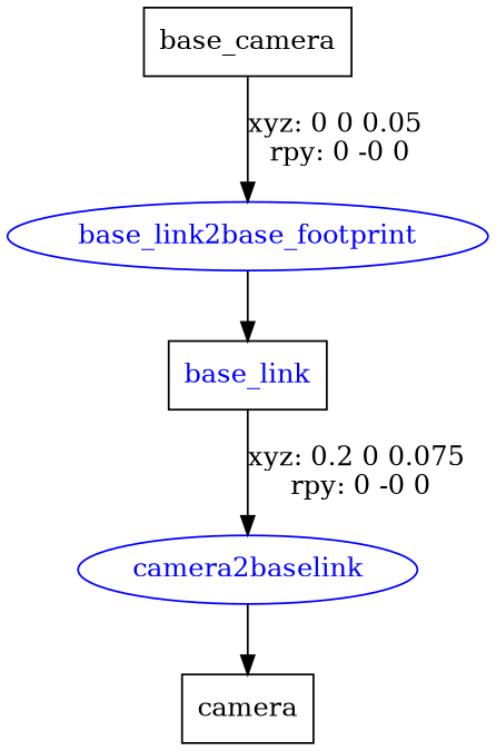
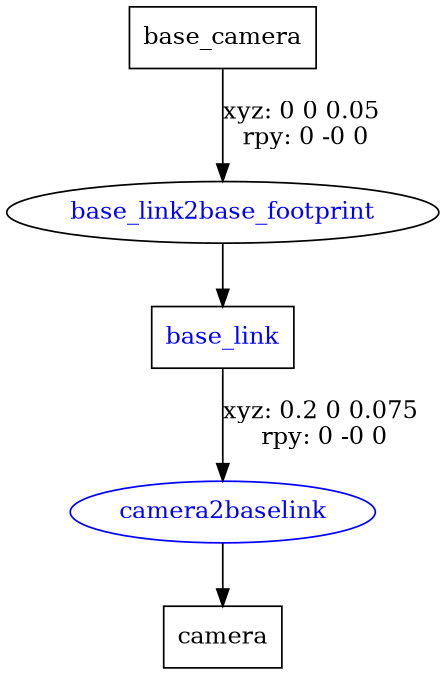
  digraph {
    node [shape=box fontcolor=blue]
    n1 [label=base_camera fontcolor=""]
-   base_link2base_footprint [color=blue shape=ellipse]
+   base_link2base_footprint [color=black shape=ellipse]
    n3 [label=base_link]
    camera2baselink [color=blue shape=ellipse]
    n5 [label=camera fontcolor=""]
    n1 -> base_link2base_footprint [label="xyz: 0 0 0.05 \nrpy: 0 -0 0"]
    base_link2base_footprint -> n3
    n3 -> camera2baselink [label="xyz: 0.2 0 0.075 \nrpy: 0 -0 0"]
    camera2baselink -> n5
  }
